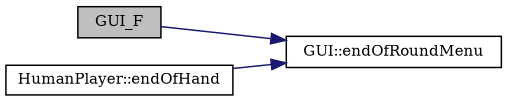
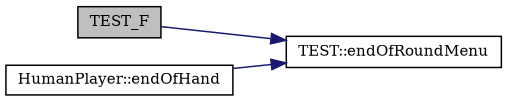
  digraph {
    fontname="DejaVu Serif"
    rankdir=LR
    node [color=black fillcolor=white fontname="DejaVu Serif" fontsize=10 shape=record style=filled]
    edge [color=midnightblue fontname="DejaVu Serif" fontsize=10 labelfontname=Helvetica labelfontsize=10 style=solid]
-   n1 [fillcolor=grey75 fontcolor=black height=0.2 label=GUI_F width=0.4]
-   n2 [height=0.2 label="GUI::endOfRoundMenu" width=0.4]
+   n1 [fillcolor=grey75 fontcolor=black height=0.2 label=TEST_F width=0.4]
+   n2 [height=0.2 label="TEST::endOfRoundMenu" width=0.4]
    n3 [height=0.2 label="HumanPlayer::endOfHand" width=0.4]
    n1 -> n2
    n3 -> n2
  }
